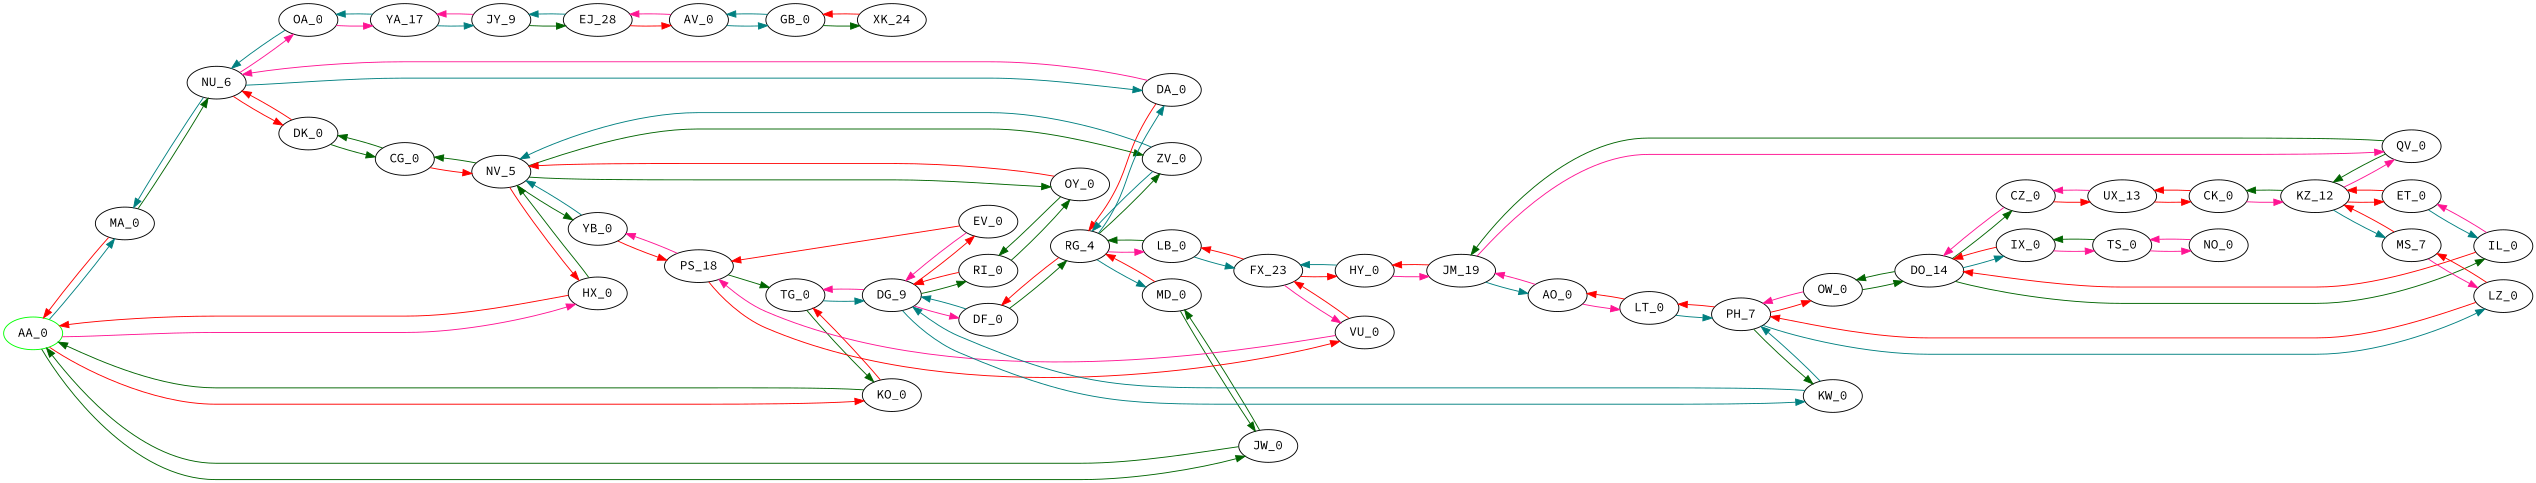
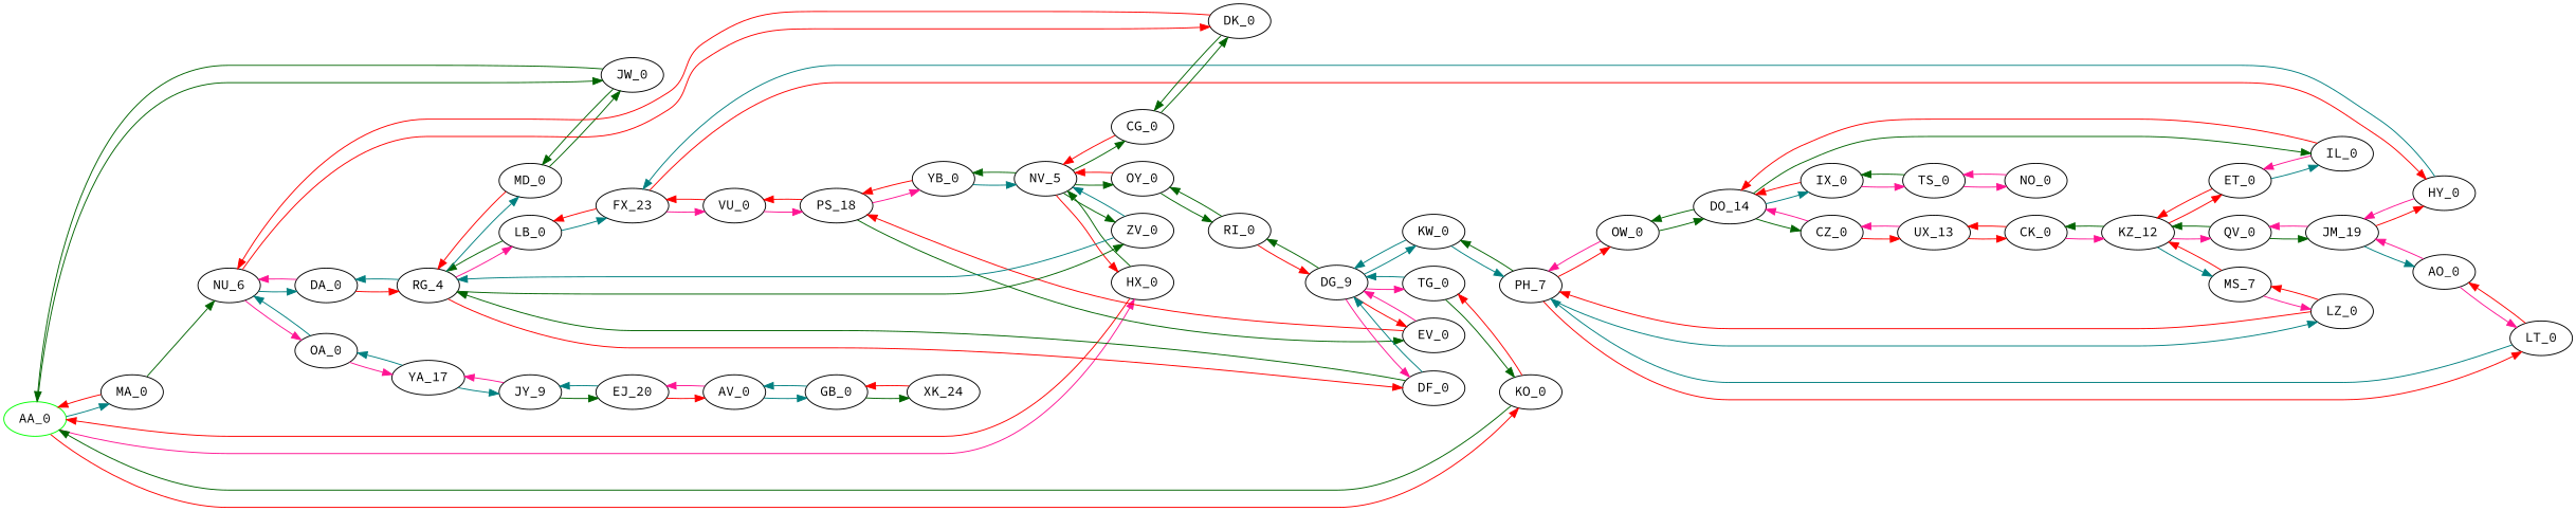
  digraph {
    fontname="Source Code Pro"
    rankdir=LR
    node [fontname="Source Code Pro"]
    edge [color=red fontname="Source Code Pro"]
    AA_0 [color=green]
    MA_0
    JW_0
    KO_0
    HX_0
    NU_6
    MD_0
    TG_0
    NV_5
    XK_24
    GB_0
    AV_0
-   EJ_20 [label=EJ_28]
+   EJ_20
    VU_0
    PS_18
    FX_23
    EV_0
    YB_0
    LB_0
    HY_0
    DG_9
    RG_4
    JM_19
    CZ_0
    UX_13
    DO_14
    CK_0
    IL_0
    IX_0
    OW_0
    KZ_12
    ET_0
    TS_0
    PH_7
    QV_0
    n36 [label=MS_7]
    LZ_0
    KW_0
    RI_0
    DF_0
    OY_0
    OA_0
    DA_0
    DK_0
    YA_17
    CG_0
    ZV_0
    n48 [label=JY_9]
    n49 [label=NO_0]
    LT_0
    AO_0
    AA_0 -> MA_0 [color=teal]
    AA_0 -> JW_0 [color=darkgreen]
    AA_0 -> KO_0
    AA_0 -> HX_0 [color=deeppink]
    MA_0 -> AA_0
    MA_0 -> NU_6 [color=darkgreen]
    JW_0 -> AA_0 [color=darkgreen]
    JW_0 -> MD_0 [color=darkgreen]
    KO_0 -> AA_0 [color=darkgreen]
    KO_0 -> TG_0
    HX_0 -> AA_0
    HX_0 -> NV_5 [color=darkgreen]
-   NU_6 -> MA_0 [color=teal]
    NU_6 -> OA_0 [color=deeppink]
    NU_6 -> DA_0 [color=teal]
    NU_6 -> DK_0
    MD_0 -> JW_0 [color=darkgreen]
    MD_0 -> RG_4
    TG_0 -> KO_0 [color=darkgreen]
    TG_0 -> DG_9 [color=teal]
    NV_5 -> HX_0
    NV_5 -> YB_0 [color=darkgreen]
    NV_5 -> OY_0 [color=darkgreen]
    NV_5 -> CG_0 [color=darkgreen]
    NV_5 -> ZV_0 [color=darkgreen]
    XK_24 -> GB_0
    GB_0 -> XK_24 [color=darkgreen]
    GB_0 -> AV_0 [color=teal]
    AV_0 -> GB_0 [color=teal]
    AV_0 -> EJ_20 [color=deeppink]
    EJ_20 -> AV_0
    EJ_20 -> n48 [color=teal]
    VU_0 -> PS_18 [color=deeppink]
    VU_0 -> FX_23
    PS_18 -> VU_0
-   PS_18 -> TG_0 [color=darkgreen]
+   PS_18 -> EV_0 [color=darkgreen]
    PS_18 -> YB_0 [color=deeppink]
    FX_23 -> VU_0 [color=deeppink]
    FX_23 -> LB_0
    FX_23 -> HY_0
    EV_0 -> PS_18
    EV_0 -> DG_9 [color=deeppink]
    YB_0 -> NV_5 [color=teal]
    YB_0 -> PS_18
    LB_0 -> FX_23 [color=teal]
    LB_0 -> RG_4 [color=darkgreen]
    HY_0 -> FX_23 [color=teal]
    HY_0 -> JM_19 [color=deeppink]
    DG_9 -> TG_0 [color=deeppink]
    DG_9 -> EV_0
    DG_9 -> KW_0 [color=teal]
    DG_9 -> RI_0 [color=darkgreen]
    DG_9 -> DF_0 [color=deeppink]
    RG_4 -> MD_0 [color=teal]
    RG_4 -> LB_0 [color=deeppink]
    RG_4 -> DF_0
    RG_4 -> DA_0 [color=teal]
    RG_4 -> ZV_0 [color=darkgreen]
    JM_19 -> HY_0
    JM_19 -> QV_0 [color=deeppink]
    JM_19 -> AO_0 [color=teal]
    CZ_0 -> UX_13
    CZ_0 -> DO_14 [color=deeppink]
    UX_13 -> CZ_0 [color=deeppink]
    UX_13 -> CK_0
    DO_14 -> CZ_0 [color=darkgreen]
    DO_14 -> IL_0 [color=darkgreen]
    DO_14 -> IX_0 [color=teal]
    DO_14 -> OW_0 [color=darkgreen]
    CK_0 -> UX_13
    CK_0 -> KZ_12 [color=deeppink]
    IL_0 -> DO_14
    IL_0 -> ET_0 [color=deeppink]
    IX_0 -> DO_14
    IX_0 -> TS_0 [color=deeppink]
    OW_0 -> DO_14 [color=darkgreen]
    OW_0 -> PH_7 [color=deeppink]
    KZ_12 -> CK_0 [color=darkgreen]
    KZ_12 -> ET_0
    KZ_12 -> QV_0 [color=deeppink]
    KZ_12 -> n36 [color=teal]
    ET_0 -> IL_0 [color=teal]
    ET_0 -> KZ_12
    TS_0 -> IX_0 [color=darkgreen]
    TS_0 -> n49 [color=deeppink]
    PH_7 -> OW_0
    PH_7 -> LZ_0 [color=teal]
    PH_7 -> KW_0 [color=darkgreen]
    PH_7 -> LT_0
    QV_0 -> JM_19 [color=darkgreen]
    QV_0 -> KZ_12 [color=darkgreen]
    n36 -> KZ_12
    n36 -> LZ_0 [color=deeppink]
    LZ_0 -> PH_7
    LZ_0 -> n36
    KW_0 -> DG_9 [color=teal]
    KW_0 -> PH_7 [color=teal]
    RI_0 -> DG_9
    RI_0 -> OY_0 [color=darkgreen]
    DF_0 -> DG_9 [color=teal]
    DF_0 -> RG_4 [color=darkgreen]
    OY_0 -> NV_5
    OY_0 -> RI_0 [color=darkgreen]
    OA_0 -> NU_6 [color=teal]
    OA_0 -> YA_17 [color=deeppink]
    DA_0 -> NU_6 [color=deeppink]
    DA_0 -> RG_4
    DK_0 -> NU_6
    DK_0 -> CG_0 [color=darkgreen]
    YA_17 -> OA_0 [color=teal]
    YA_17 -> n48 [color=teal]
    CG_0 -> NV_5
    CG_0 -> DK_0 [color=darkgreen]
    ZV_0 -> NV_5 [color=teal]
    ZV_0 -> RG_4 [color=teal]
    n48 -> EJ_20 [color=darkgreen]
    n48 -> YA_17 [color=deeppink]
    n49 -> TS_0 [color=deeppink]
    LT_0 -> PH_7 [color=teal]
    LT_0 -> AO_0
    AO_0 -> JM_19 [color=deeppink]
    AO_0 -> LT_0 [color=deeppink]
  }
